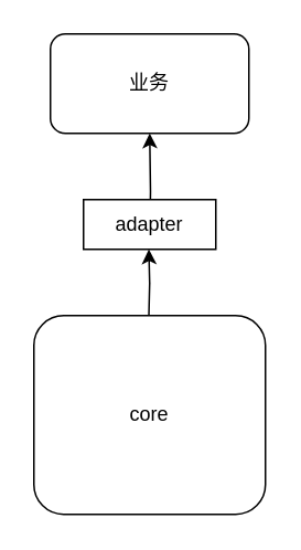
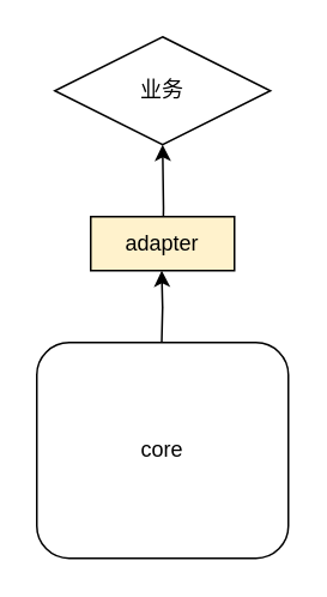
  <mxCell id="0" />
  <mxCell id="1" parent="0" />
  <mxCell id="2" value="" style="edgeStyle=orthogonalEdgeStyle;rounded=0;orthogonalLoop=1;jettySize=auto;html=1;" edge="1" parent="1" target="4"><mxGeometry relative="1" as="geometry"><mxPoint x="90" y="150" as="sourcePoint" /></mxGeometry></mxCell>
  <mxCell id="3" value="core" style="rounded=1;whiteSpace=wrap;html=1;" vertex="1" parent="1"><mxGeometry x="20" y="190" width="140" height="120" as="geometry" /></mxCell>
- <mxCell id="4" value="业务" style="rounded=1;whiteSpace=wrap;html=1;" vertex="1" parent="1"><mxGeometry x="30" y="20" width="120" height="60" as="geometry" /></mxCell>
- <mxCell id="5" value="adapter" style="rounded=0;whiteSpace=wrap;html=1;" vertex="1" parent="1"><mxGeometry x="50" y="120" width="80" height="30" as="geometry" /></mxCell>
+ <mxCell id="4" value="业务" style="rhombus;whiteSpace=wrap;html=1;" vertex="1" parent="1"><mxGeometry x="30" y="20" width="120" height="60" as="geometry" /></mxCell>
+ <mxCell id="5" value="adapter" style="rounded=0;whiteSpace=wrap;html=1;fillColor=#fff2cc;" vertex="1" parent="1"><mxGeometry x="50" y="120" width="80" height="30" as="geometry" /></mxCell>
  <mxCell id="6" value="" style="edgeStyle=orthogonalEdgeStyle;rounded=0;orthogonalLoop=1;jettySize=auto;html=1;" edge="1" parent="1"><mxGeometry relative="1" as="geometry"><mxPoint x="89.5" y="190" as="sourcePoint" /><mxPoint x="89.5" y="150" as="targetPoint" /></mxGeometry></mxCell>
